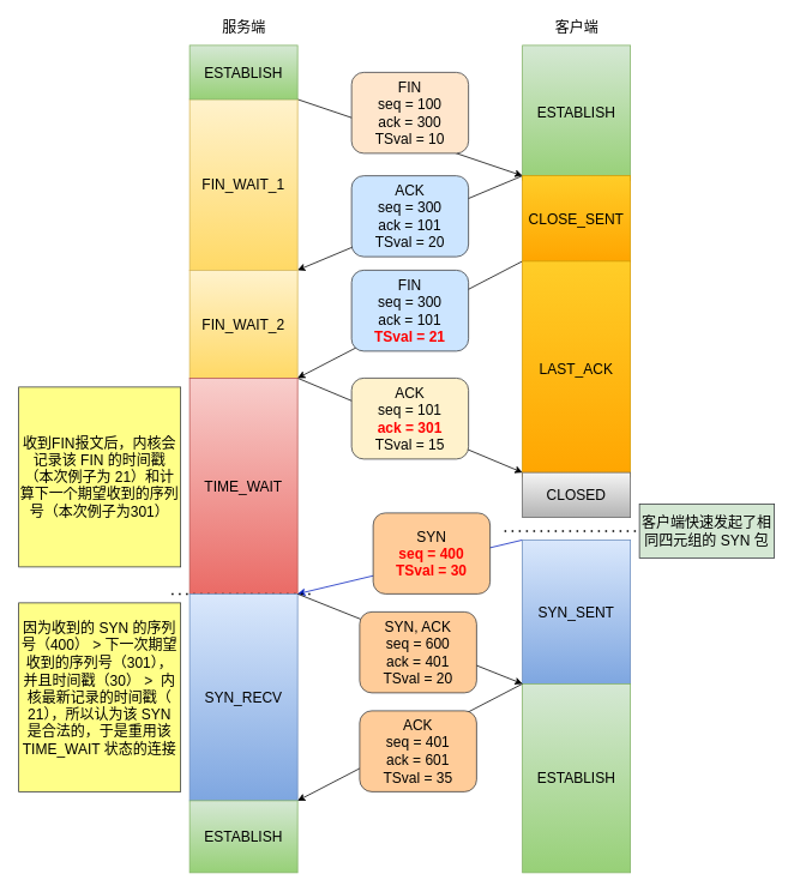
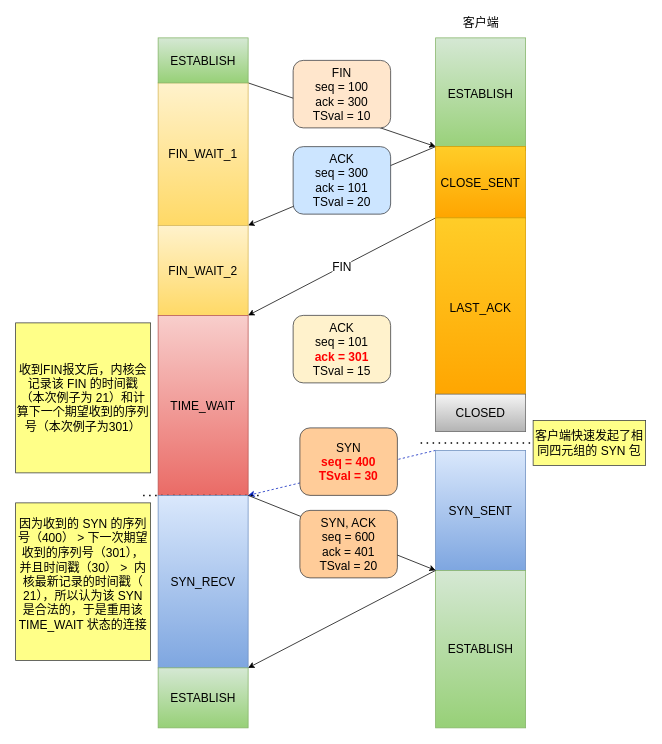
  <mxCell id="0" />
  <mxCell id="1" parent="0" />
  <mxCell id="2" value="" style="rounded=0;orthogonalLoop=1;jettySize=auto;html=1;entryX=0;entryY=0;entryDx=0;entryDy=0;exitX=1;exitY=1;exitDx=0;exitDy=0;fontSize=16;" edge="1" parent="1" source="6" target="9"><mxGeometry relative="1" as="geometry" /></mxCell>
  <mxCell id="3" value="&lt;span style=&quot;font-size: 16px;&quot;&gt;FIN_WAIT_1&lt;/span&gt;" style="rounded=0;whiteSpace=wrap;html=1;fontSize=16;fillColor=#fff2cc;gradientColor=#ffd966;strokeColor=#d6b656;" vertex="1" parent="1"><mxGeometry x="210" y="110" width="120" height="190" as="geometry" /></mxCell>
  <mxCell id="4" value="&lt;span style=&quot;font-size: 16px;&quot;&gt;FIN_WAIT_2&lt;/span&gt;" style="rounded=0;whiteSpace=wrap;html=1;fontSize=16;fillColor=#fff2cc;gradientColor=#ffd966;strokeColor=#d6b656;" vertex="1" parent="1"><mxGeometry x="210" y="300" width="120" height="120" as="geometry" /></mxCell>
  <mxCell id="5" value="ESTABLISH" style="rounded=0;whiteSpace=wrap;html=1;fontSize=16;fillColor=#d5e8d4;gradientColor=#97d077;strokeColor=#82b366;" vertex="1" parent="1"><mxGeometry x="580" y="50" width="120" height="150" as="geometry" /></mxCell>
  <mxCell id="6" value="ESTABLISH" style="rounded=0;whiteSpace=wrap;html=1;fontSize=16;fillColor=#d5e8d4;strokeColor=#82b366;gradientColor=#97d077;" vertex="1" parent="1"><mxGeometry x="210" y="50" width="120" height="60" as="geometry" /></mxCell>
  <mxCell id="7" value="" style="edgeStyle=none;rounded=0;orthogonalLoop=1;jettySize=auto;html=1;entryX=1;entryY=0;entryDx=0;entryDy=0;exitX=0;exitY=0;exitDx=0;exitDy=0;fontSize=16;" edge="1" parent="1" source="9" target="4"><mxGeometry relative="1" as="geometry" /></mxCell>
  <mxCell id="8" value="FIN" style="edgeStyle=none;rounded=0;orthogonalLoop=1;jettySize=auto;html=1;entryX=1;entryY=1;entryDx=0;entryDy=0;exitX=0;exitY=1;exitDx=0;exitDy=0;fontSize=16;" edge="1" parent="1" source="9" target="4"><mxGeometry relative="1" as="geometry" /></mxCell>
  <mxCell id="9" value="CLOSE_SENT" style="rounded=0;whiteSpace=wrap;html=1;fontSize=16;fillColor=#ffcd28;gradientColor=#ffa500;strokeColor=#d79b00;" vertex="1" parent="1"><mxGeometry x="580" y="195" width="120" height="95" as="geometry" /></mxCell>
  <mxCell id="10" value="LAST_ACK" style="rounded=0;whiteSpace=wrap;html=1;fontSize=16;fillColor=#ffcd28;gradientColor=#ffa500;strokeColor=#d79b00;" vertex="1" parent="1"><mxGeometry x="580" y="290" width="120" height="240" as="geometry" /></mxCell>
  <mxCell id="11" value="CLOSED" style="rounded=0;whiteSpace=wrap;html=1;fontSize=16;fillColor=#f5f5f5;gradientColor=#b3b3b3;strokeColor=#666666;" vertex="1" parent="1"><mxGeometry x="580" y="525" width="120" height="50" as="geometry" /></mxCell>
- <mxCell id="12" value="" style="edgeStyle=none;rounded=0;orthogonalLoop=1;jettySize=auto;html=1;entryX=0;entryY=0;entryDx=0;entryDy=0;exitX=1;exitY=0;exitDx=0;exitDy=0;fontSize=16;" edge="1" parent="1" source="13" target="11"><mxGeometry relative="1" as="geometry" /></mxCell>
  <mxCell id="13" value="&lt;span style=&quot;font-size: 16px;&quot;&gt;TIME_WAIT&lt;/span&gt;" style="rounded=0;whiteSpace=wrap;html=1;fontSize=16;fillColor=#f8cecc;gradientColor=#ea6b66;strokeColor=#b85450;" vertex="1" parent="1"><mxGeometry x="210" y="420" width="120" height="240" as="geometry" /></mxCell>
- <mxCell id="14" value="" style="edgeStyle=none;rounded=0;orthogonalLoop=1;jettySize=auto;html=1;entryX=1;entryY=1;entryDx=0;entryDy=0;exitX=0;exitY=0;exitDx=0;exitDy=0;fontSize=16;fillColor=#0050ef;strokeColor=#001DBC;fontStyle=1;fontColor=#0000FF;" edge="1" parent="1" source="15" target="13"><mxGeometry relative="1" as="geometry" /></mxCell>
+ <mxCell id="14" value="" style="edgeStyle=none;rounded=0;orthogonalLoop=1;jettySize=auto;html=1;entryX=1;entryY=1;entryDx=0;entryDy=0;exitX=0;exitY=0;exitDx=0;exitDy=0;fontSize=16;fillColor=#0050ef;strokeColor=#001DBC;fontStyle=1;fontColor=#0000FF;dashed=1;" edge="1" parent="1" source="15" target="13"><mxGeometry relative="1" as="geometry" /></mxCell>
  <mxCell id="15" value="SYN_SENT" style="rounded=0;whiteSpace=wrap;html=1;fontSize=16;fillColor=#dae8fc;gradientColor=#7ea6e0;strokeColor=#6c8ebf;" vertex="1" parent="1"><mxGeometry x="580" y="600" width="120" height="160" as="geometry" /></mxCell>
- <mxCell id="16" value="服务端" style="text;html=1;align=center;verticalAlign=middle;resizable=0;points=[];autosize=1;strokeColor=none;fillColor=none;fontSize=16;" vertex="1" parent="1"><mxGeometry x="240" y="20" width="60" height="20" as="geometry" /></mxCell>
  <mxCell id="17" value="客户端" style="text;html=1;align=center;verticalAlign=middle;resizable=0;points=[];autosize=1;strokeColor=none;fillColor=none;fontSize=16;" vertex="1" parent="1"><mxGeometry x="610" y="20" width="60" height="20" as="geometry" /></mxCell>
  <mxCell id="18" value="" style="endArrow=none;dashed=1;html=1;dashPattern=1 3;strokeWidth=2;rounded=0;fontSize=16;" edge="1" parent="1"><mxGeometry width="50" height="50" relative="1" as="geometry"><mxPoint x="560" y="590" as="sourcePoint" /><mxPoint x="720" y="590" as="targetPoint" /></mxGeometry></mxCell>
  <mxCell id="19" value="&lt;span style=&quot;font-size: 16px;&quot;&gt;FIN&lt;/span&gt;&lt;br style=&quot;font-size: 16px;&quot;&gt;&lt;span style=&quot;font-size: 16px;&quot;&gt;seq = 100&lt;/span&gt;&lt;br style=&quot;font-size: 16px;&quot;&gt;&lt;span style=&quot;font-size: 16px;&quot;&gt;ack = 300&lt;/span&gt;&lt;br style=&quot;font-size: 16px;&quot;&gt;&lt;span style=&quot;font-size: 16px;&quot;&gt;TSval = 10&lt;/span&gt;" style="rounded=1;whiteSpace=wrap;html=1;fontSize=16;fillColor=#ffe6cc;strokeColor=#36393d;fontColor=default;labelBackgroundColor=none;" vertex="1" parent="1"><mxGeometry x="390" y="80" width="130" height="90" as="geometry" /></mxCell>
- <mxCell id="20" value="&lt;font face=&quot;helvetica&quot; style=&quot;font-size: 16px&quot;&gt;&lt;span style=&quot;font-size: 16px&quot;&gt;FIN&lt;/span&gt;&lt;/font&gt;&lt;br style=&quot;font-size: 16px ; font-family: &amp;#34;helvetica&amp;#34;&quot;&gt;&lt;span style=&quot;font-size: 16px ; font-family: &amp;#34;helvetica&amp;#34;&quot;&gt;seq = 300&lt;/span&gt;&lt;br style=&quot;font-size: 16px ; font-family: &amp;#34;helvetica&amp;#34;&quot;&gt;&lt;span style=&quot;font-size: 16px ; font-family: &amp;#34;helvetica&amp;#34;&quot;&gt;ack = 101&lt;/span&gt;&lt;br style=&quot;font-size: 16px ; font-family: &amp;#34;helvetica&amp;#34;&quot;&gt;&lt;span style=&quot;font-size: 16px ; font-family: &amp;#34;helvetica&amp;#34;&quot;&gt;&lt;font color=&quot;#ff0000&quot;&gt;&lt;b&gt;TSval = 21&lt;/b&gt;&lt;/font&gt;&lt;/span&gt;" style="rounded=1;whiteSpace=wrap;html=1;fontSize=16;fillColor=#cce5ff;strokeColor=#36393d;labelBackgroundColor=none;" vertex="1" parent="1"><mxGeometry x="390" y="300" width="130" height="90" as="geometry" /></mxCell>
  <mxCell id="21" value="&lt;font face=&quot;helvetica&quot; style=&quot;font-size: 16px;&quot;&gt;&lt;span style=&quot;font-size: 16px;&quot;&gt;ACK&lt;/span&gt;&lt;/font&gt;&lt;br style=&quot;font-size: 16px; font-family: helvetica;&quot;&gt;&lt;span style=&quot;font-size: 16px; font-family: helvetica;&quot;&gt;seq = 300&lt;/span&gt;&lt;br style=&quot;font-size: 16px; font-family: helvetica;&quot;&gt;&lt;span style=&quot;font-size: 16px; font-family: helvetica;&quot;&gt;ack = 101&lt;/span&gt;&lt;br style=&quot;font-size: 16px; font-family: helvetica;&quot;&gt;&lt;span style=&quot;font-size: 16px; font-family: helvetica;&quot;&gt;TSval = 20&lt;/span&gt;" style="rounded=1;whiteSpace=wrap;html=1;fontSize=16;fillColor=#cce5ff;strokeColor=#36393d;labelBackgroundColor=none;" vertex="1" parent="1"><mxGeometry x="390" y="195" width="130" height="90" as="geometry" /></mxCell>
  <mxCell id="22" value="&lt;font face=&quot;helvetica&quot; style=&quot;font-size: 16px&quot;&gt;&lt;span style=&quot;font-size: 16px&quot;&gt;ACK&lt;/span&gt;&lt;/font&gt;&lt;br style=&quot;font-size: 16px ; font-family: &amp;#34;helvetica&amp;#34;&quot;&gt;&lt;span style=&quot;font-size: 16px ; font-family: &amp;#34;helvetica&amp;#34;&quot;&gt;seq = 101&lt;/span&gt;&lt;br style=&quot;font-size: 16px ; font-family: &amp;#34;helvetica&amp;#34;&quot;&gt;&lt;span style=&quot;font-size: 16px ; font-family: &amp;#34;helvetica&amp;#34;&quot;&gt;&lt;b&gt;&lt;font color=&quot;#ff0000&quot;&gt;ack = 301&lt;/font&gt;&lt;/b&gt;&lt;/span&gt;&lt;br style=&quot;font-size: 16px ; font-family: &amp;#34;helvetica&amp;#34;&quot;&gt;&lt;span style=&quot;font-size: 16px ; font-family: &amp;#34;helvetica&amp;#34;&quot;&gt;TSval = 15&lt;/span&gt;" style="rounded=1;whiteSpace=wrap;html=1;fontSize=16;labelBackgroundColor=none;fillColor=#fff2cc;strokeColor=#36393d;" vertex="1" parent="1"><mxGeometry x="390" y="420" width="130" height="90" as="geometry" /></mxCell>
- <mxCell id="23" value="&lt;font face=&quot;helvetica&quot; style=&quot;font-size: 16px&quot;&gt;&lt;span style=&quot;font-size: 16px&quot;&gt;SYN&lt;/span&gt;&lt;/font&gt;&lt;br style=&quot;font-size: 16px ; font-family: &amp;#34;helvetica&amp;#34;&quot;&gt;&lt;span style=&quot;font-size: 16px ; font-family: &amp;#34;helvetica&amp;#34;&quot;&gt;&lt;b&gt;&lt;font color=&quot;#ff0000&quot;&gt;seq = 400&lt;/font&gt;&lt;/b&gt;&lt;/span&gt;&lt;br style=&quot;font-size: 16px ; font-family: &amp;#34;helvetica&amp;#34;&quot;&gt;&lt;span style=&quot;font-size: 16px ; font-family: &amp;#34;helvetica&amp;#34;&quot;&gt;&lt;b&gt;&lt;font color=&quot;#ff0000&quot;&gt;TSval = 30&lt;/font&gt;&lt;/b&gt;&lt;/span&gt;" style="rounded=1;whiteSpace=wrap;html=1;fontSize=16;fillColor=#ffcc99;strokeColor=#36393d;labelBackgroundColor=none;" vertex="1" parent="1"><mxGeometry x="414" y="570" width="130" height="90" as="geometry" /></mxCell>
+ <mxCell id="23" value="&lt;font face=&quot;helvetica&quot; style=&quot;font-size: 16px&quot;&gt;&lt;span style=&quot;font-size: 16px&quot;&gt;SYN&lt;/span&gt;&lt;/font&gt;&lt;br style=&quot;font-size: 16px ; font-family: &amp;#34;helvetica&amp;#34;&quot;&gt;&lt;span style=&quot;font-size: 16px ; font-family: &amp;#34;helvetica&amp;#34;&quot;&gt;&lt;b&gt;&lt;font color=&quot;#ff0000&quot;&gt;seq = 400&lt;/font&gt;&lt;/b&gt;&lt;/span&gt;&lt;br style=&quot;font-size: 16px ; font-family: &amp;#34;helvetica&amp;#34;&quot;&gt;&lt;span style=&quot;font-size: 16px ; font-family: &amp;#34;helvetica&amp;#34;&quot;&gt;&lt;b&gt;&lt;font color=&quot;#ff0000&quot;&gt;TSval = 30&lt;/font&gt;&lt;/b&gt;&lt;/span&gt;" style="rounded=1;whiteSpace=wrap;html=1;fontSize=16;fillColor=#ffcc99;strokeColor=#36393d;labelBackgroundColor=none;" vertex="1" parent="1"><mxGeometry x="399" y="570" width="130" height="90" as="geometry" /></mxCell>
  <mxCell id="24" value="" style="endArrow=none;dashed=1;html=1;dashPattern=1 3;strokeWidth=2;rounded=0;fontSize=16;" edge="1" parent="1"><mxGeometry width="50" height="50" relative="1" as="geometry"><mxPoint x="190" y="660" as="sourcePoint" /><mxPoint x="350" y="660" as="targetPoint" /></mxGeometry></mxCell>
  <mxCell id="25" value="SYN_RECV" style="rounded=0;whiteSpace=wrap;html=1;fontSize=16;fillColor=#dae8fc;gradientColor=#7ea6e0;strokeColor=#6c8ebf;" vertex="1" parent="1"><mxGeometry x="210" y="660" width="120" height="230" as="geometry" /></mxCell>
  <mxCell id="26" value="" style="edgeStyle=none;rounded=0;orthogonalLoop=1;jettySize=auto;html=1;entryX=0;entryY=1;entryDx=0;entryDy=0;exitX=1;exitY=0;exitDx=0;exitDy=0;fontSize=16;" edge="1" parent="1" target="15"><mxGeometry relative="1" as="geometry"><mxPoint x="330" y="660" as="sourcePoint" /><mxPoint x="580" y="765" as="targetPoint" /></mxGeometry></mxCell>
  <mxCell id="27" value="&lt;font face=&quot;helvetica&quot; style=&quot;font-size: 16px;&quot;&gt;&lt;span style=&quot;font-size: 16px;&quot;&gt;SYN, ACK&lt;/span&gt;&lt;/font&gt;&lt;br style=&quot;font-size: 16px; font-family: helvetica;&quot;&gt;&lt;span style=&quot;font-size: 16px; font-family: helvetica;&quot;&gt;seq = 600&lt;br style=&quot;font-size: 16px;&quot;&gt;&lt;/span&gt;&lt;span style=&quot;font-family: helvetica; font-size: 16px;&quot;&gt;ack = 401&lt;/span&gt;&lt;br style=&quot;font-size: 16px; font-family: helvetica;&quot;&gt;&lt;span style=&quot;font-size: 16px; font-family: helvetica;&quot;&gt;TSval = 20&lt;/span&gt;" style="rounded=1;whiteSpace=wrap;html=1;fontSize=16;fillColor=#ffcc99;strokeColor=#36393d;labelBackgroundColor=none;" vertex="1" parent="1"><mxGeometry x="399" y="680" width="130" height="90" as="geometry" /></mxCell>
  <mxCell id="28" value="ESTABLISH" style="rounded=0;whiteSpace=wrap;html=1;fontSize=16;fillColor=#d5e8d4;gradientColor=#97d077;strokeColor=#82b366;" vertex="1" parent="1"><mxGeometry x="580" y="760" width="120" height="210" as="geometry" /></mxCell>
  <mxCell id="29" value="ESTABLISH" style="rounded=0;whiteSpace=wrap;html=1;fontSize=16;fillColor=#d5e8d4;gradientColor=#97d077;strokeColor=#82b366;" vertex="1" parent="1"><mxGeometry x="210" y="890" width="120" height="80" as="geometry" /></mxCell>
  <mxCell id="30" value="" style="edgeStyle=none;rounded=0;orthogonalLoop=1;jettySize=auto;html=1;entryX=1;entryY=1;entryDx=0;entryDy=0;exitX=0;exitY=1;exitDx=0;exitDy=0;fontSize=16;" edge="1" parent="1"><mxGeometry relative="1" as="geometry"><mxPoint x="580" y="760" as="sourcePoint" /><mxPoint x="330" y="890" as="targetPoint" /></mxGeometry></mxCell>
- <mxCell id="31" value="&lt;font face=&quot;helvetica&quot; style=&quot;font-size: 16px&quot;&gt;&lt;span style=&quot;font-size: 16px&quot;&gt;ACK&lt;/span&gt;&lt;/font&gt;&lt;br style=&quot;font-size: 16px ; font-family: &amp;#34;helvetica&amp;#34;&quot;&gt;&lt;span style=&quot;font-size: 16px ; font-family: &amp;#34;helvetica&amp;#34;&quot;&gt;seq = 401&lt;br style=&quot;font-size: 16px&quot;&gt;&lt;/span&gt;&lt;span style=&quot;font-family: &amp;#34;helvetica&amp;#34; ; font-size: 16px&quot;&gt;ack = 601&lt;/span&gt;&lt;br style=&quot;font-size: 16px ; font-family: &amp;#34;helvetica&amp;#34;&quot;&gt;&lt;span style=&quot;font-size: 16px ; font-family: &amp;#34;helvetica&amp;#34;&quot;&gt;TSval = 35&lt;/span&gt;" style="rounded=1;whiteSpace=wrap;html=1;fontSize=16;fillColor=#ffcc99;strokeColor=#36393d;labelBackgroundColor=none;" vertex="1" parent="1"><mxGeometry x="399" y="790" width="130" height="90" as="geometry" /></mxCell>
- <mxCell id="32" value="客户端快速发起了相同四元组的 SYN 包" style="rounded=0;whiteSpace=wrap;html=1;fontSize=16;fillColor=#d5e8d4;strokeColor=#36393d;" vertex="1" parent="1"><mxGeometry x="710" y="560" width="150" height="60" as="geometry" /></mxCell>
+ <mxCell id="32" value="客户端快速发起了相同四元组的 SYN 包" style="rounded=0;whiteSpace=wrap;html=1;fontSize=16;fillColor=#ffff88;strokeColor=#36393d;" vertex="1" parent="1"><mxGeometry x="710" y="560" width="150" height="60" as="geometry" /></mxCell>
  <mxCell id="33" value="因为收到的 SYN 的序列号（400） &amp;gt; 下一次期望收到的序列号（301），并且时间戳（30） &amp;gt; &amp;nbsp;内核最新记录的时间戳（ 21），所以认为该 SYN 是合法的，于是重用该 TIME_WAIT 状态的连接&lt;br&gt;&amp;nbsp;" style="rounded=0;whiteSpace=wrap;html=1;fontSize=16;fillColor=#ffff88;strokeColor=#36393d;" vertex="1" parent="1"><mxGeometry x="20" y="670" width="180" height="210" as="geometry" /></mxCell>
  <mxCell id="34" value="收到FIN报文后，内核会记录该 FIN 的时间戳（本次例子为 21）和计算下一个期望收到的序列号（本次例子为301）" style="rounded=0;whiteSpace=wrap;html=1;labelBackgroundColor=none;fontSize=16;fillColor=#ffff88;strokeColor=#36393d;" vertex="1" parent="1"><mxGeometry x="20" y="430" width="180" height="200" as="geometry" /></mxCell>
